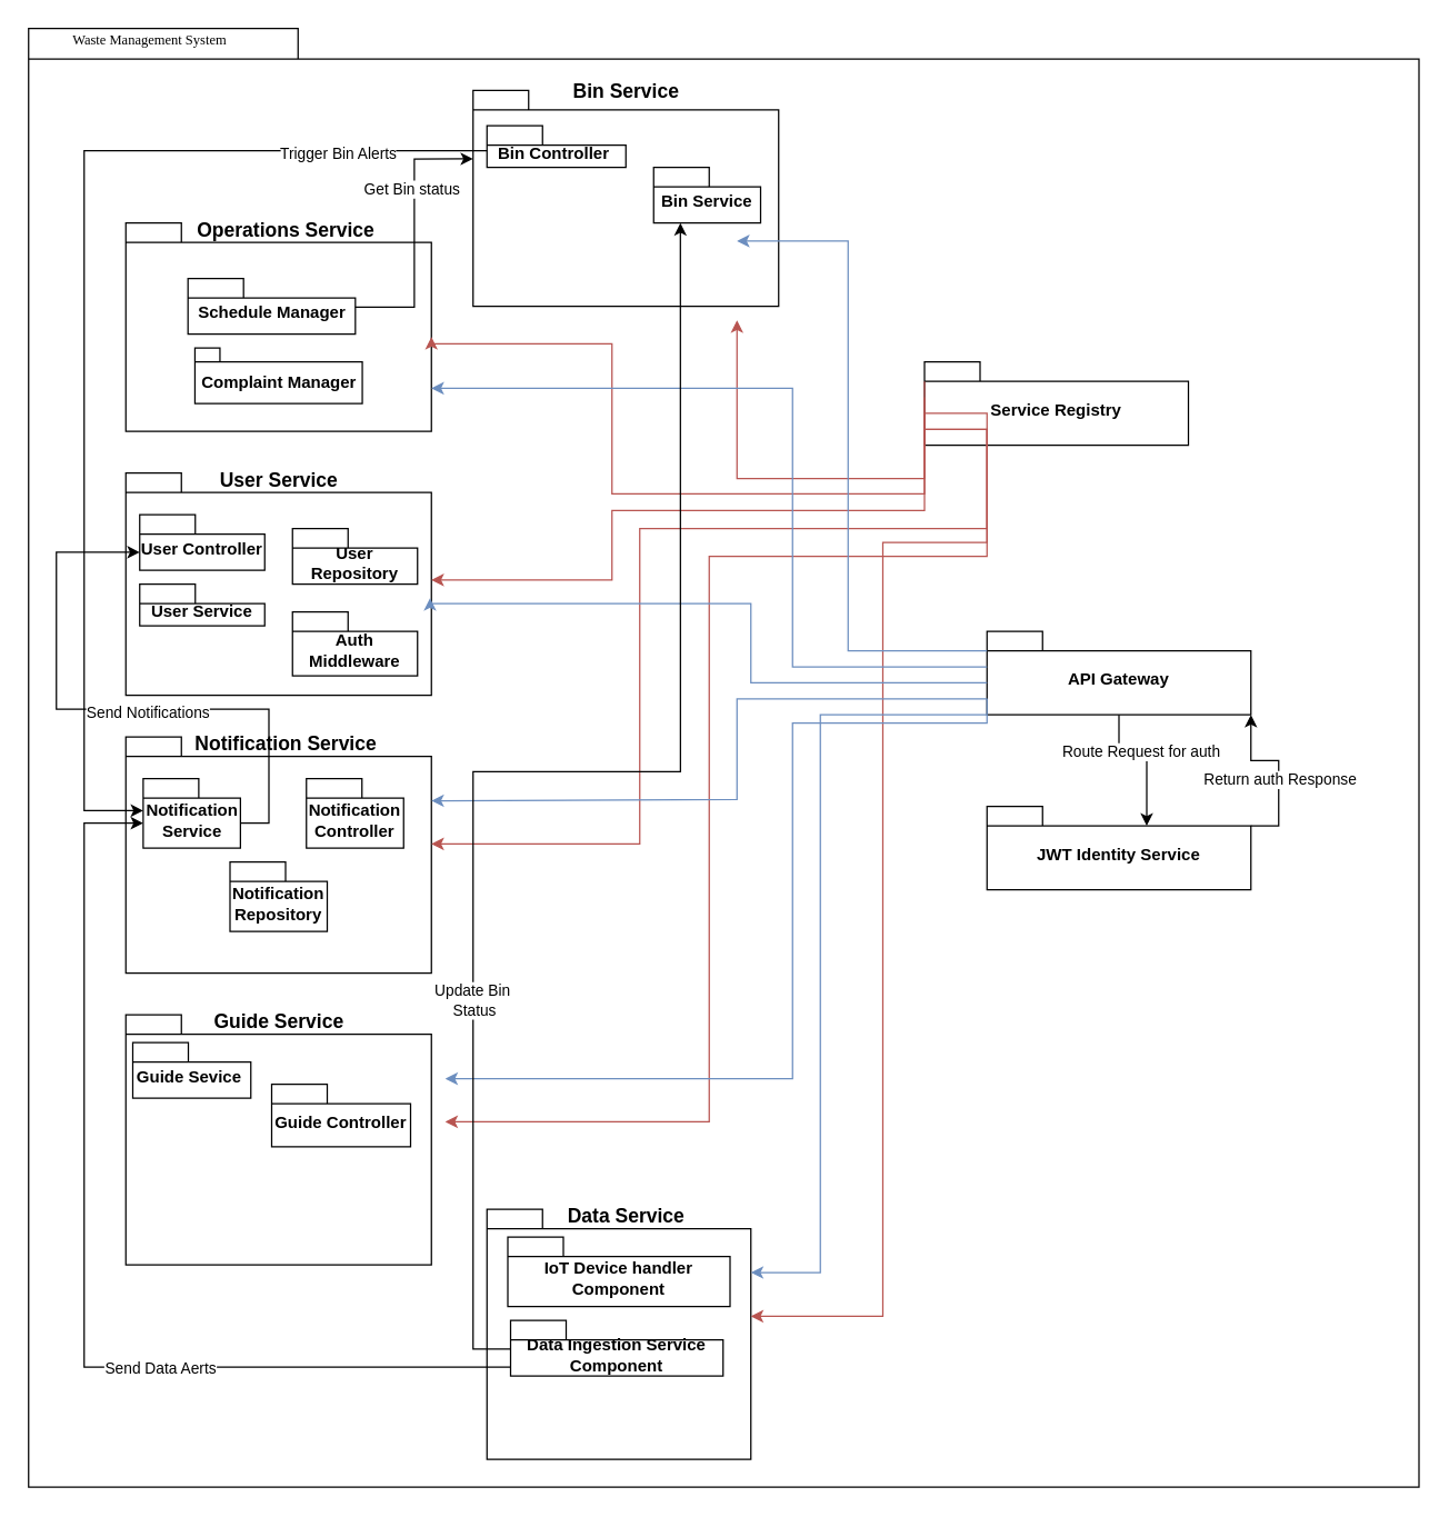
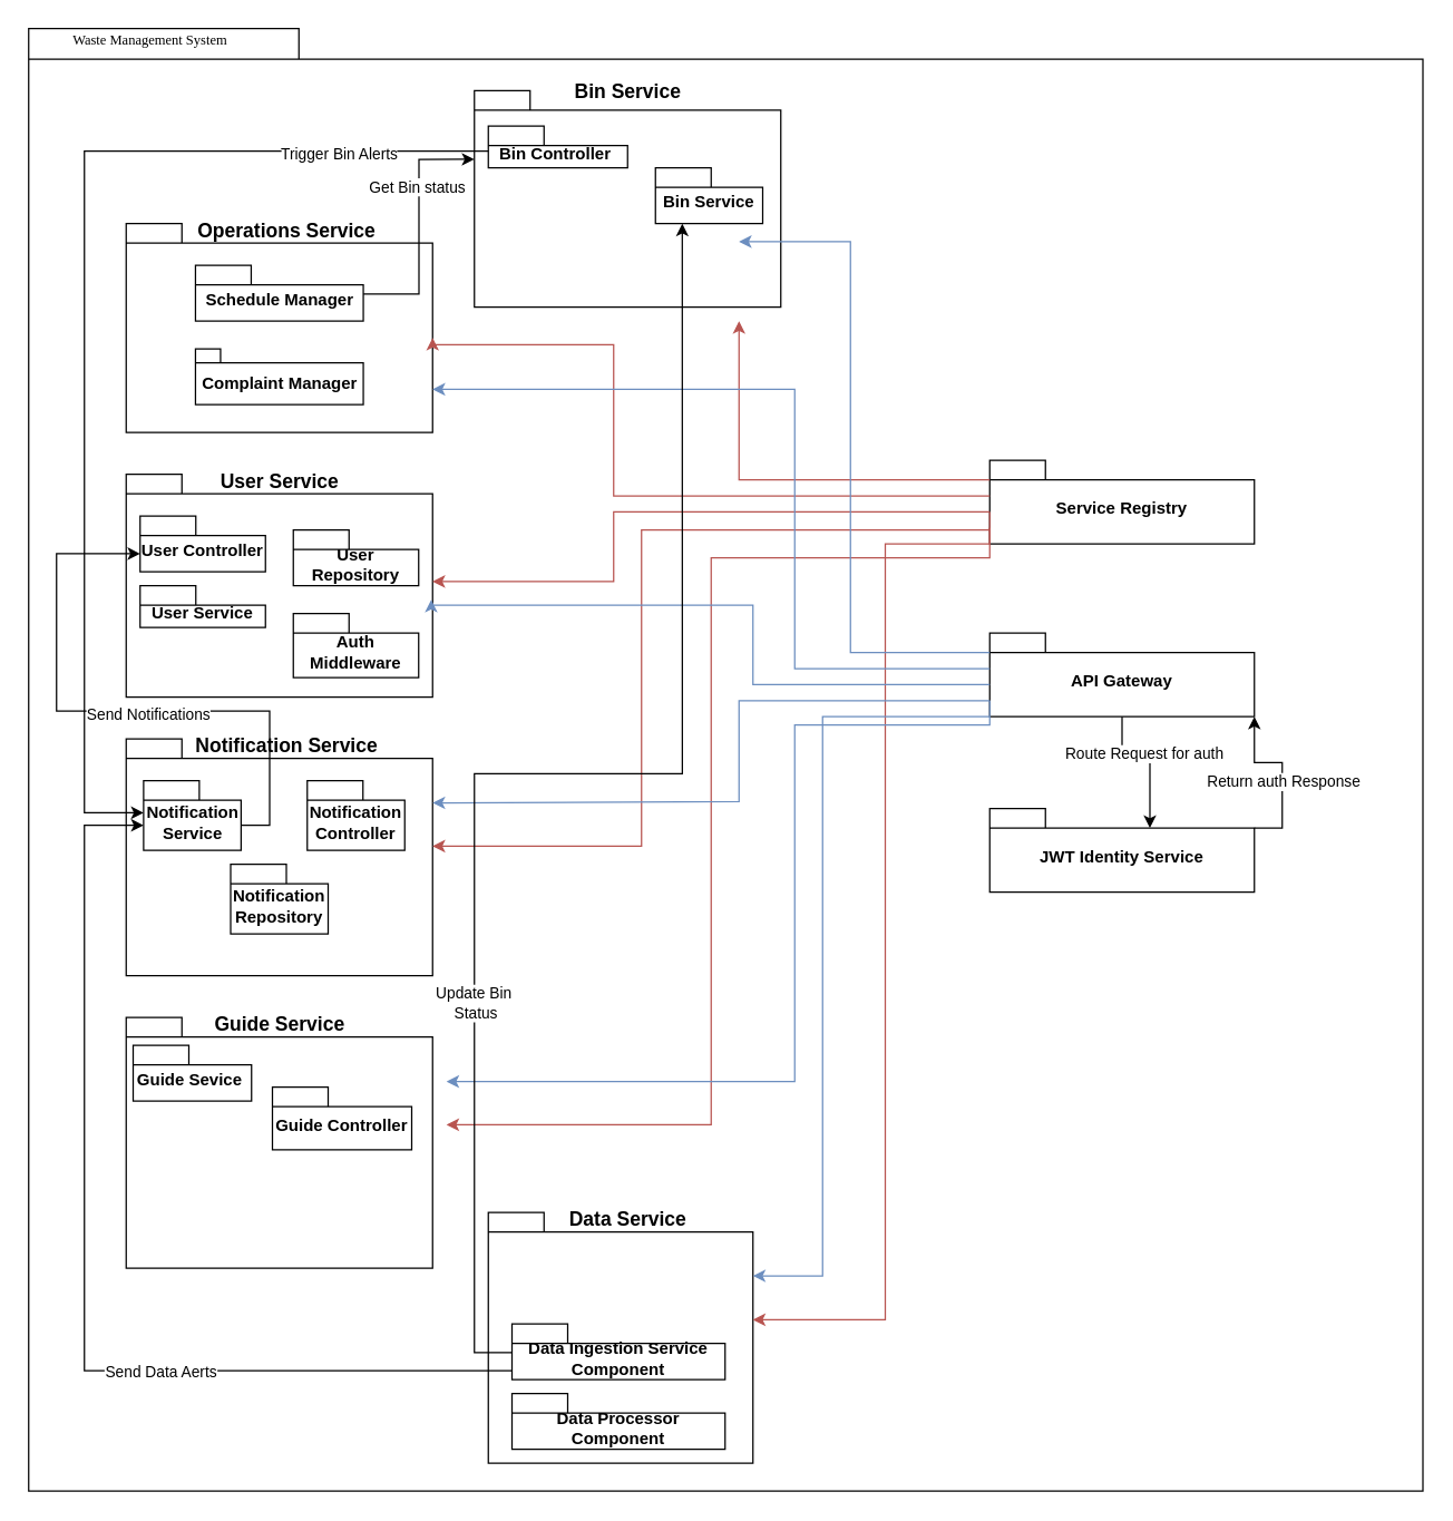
  <mxCell id="0" />
  <mxCell id="1" parent="0" />
  <mxCell id="2" value="" style="shape=folder;fontStyle=1;spacingTop=10;tabWidth=194;tabHeight=22;tabPosition=left;html=1;rounded=0;shadow=0;comic=0;labelBackgroundColor=none;strokeWidth=1;fillColor=none;fontFamily=Verdana;fontSize=10;align=center;" parent="1" vertex="1"><mxGeometry x="20" y="20" width="1001" height="1050" as="geometry" /></mxCell>
  <mxCell id="3" value="Waste Management System" style="text;html=1;align=left;verticalAlign=top;spacingTop=-4;fontSize=10;fontFamily=Verdana" parent="1" vertex="1"><mxGeometry x="50" y="20" width="130" height="20" as="geometry" /></mxCell>
  <mxCell id="4" value="" style="shape=folder;fontStyle=1;spacingTop=10;tabWidth=40;tabHeight=14;tabPosition=left;html=1;whiteSpace=wrap;" vertex="1" parent="1"><mxGeometry x="90" y="160" width="220" height="150" as="geometry" /></mxCell>
  <mxCell id="5" value="" style="shape=folder;fontStyle=1;spacingTop=10;tabWidth=40;tabHeight=14;tabPosition=left;html=1;whiteSpace=wrap;" vertex="1" parent="1"><mxGeometry x="90" y="340" width="220" height="160" as="geometry" /></mxCell>
  <mxCell id="6" value="" style="shape=folder;fontStyle=1;spacingTop=10;tabWidth=40;tabHeight=14;tabPosition=left;html=1;whiteSpace=wrap;" vertex="1" parent="1"><mxGeometry x="350" y="870" width="190" height="180" as="geometry" /></mxCell>
  <mxCell id="7" value="" style="shape=folder;fontStyle=1;spacingTop=10;tabWidth=40;tabHeight=14;tabPosition=left;html=1;whiteSpace=wrap;" vertex="1" parent="1"><mxGeometry x="340" y="64.5" width="220" height="155.5" as="geometry" /></mxCell>
  <mxCell id="8" value="" style="shape=folder;fontStyle=1;spacingTop=10;tabWidth=40;tabHeight=14;tabPosition=left;html=1;whiteSpace=wrap;" vertex="1" parent="1"><mxGeometry x="90" y="530" width="220" height="170" as="geometry" /></mxCell>
  <mxCell id="9" value="" style="shape=folder;fontStyle=1;spacingTop=10;tabWidth=40;tabHeight=14;tabPosition=left;html=1;whiteSpace=wrap;" vertex="1" parent="1"><mxGeometry x="90" y="730" width="220" height="180" as="geometry" /></mxCell>
  <mxCell id="10" value="JWT Identity Service" style="shape=folder;fontStyle=1;spacingTop=10;tabWidth=40;tabHeight=14;tabPosition=left;html=1;whiteSpace=wrap;" vertex="1" parent="1"><mxGeometry x="710" y="580" width="190" height="60" as="geometry" /></mxCell>
- <mxCell id="11" value="Service Registry" style="shape=folder;fontStyle=1;spacingTop=10;tabWidth=40;tabHeight=14;tabPosition=left;html=1;whiteSpace=wrap;" vertex="1" parent="1"><mxGeometry x="665" y="260" width="190" height="60" as="geometry" /></mxCell>
+ <mxCell id="11" value="Service Registry" style="shape=folder;fontStyle=1;spacingTop=10;tabWidth=40;tabHeight=14;tabPosition=left;html=1;whiteSpace=wrap;" vertex="1" parent="1"><mxGeometry x="710" y="330" width="190" height="60" as="geometry" /></mxCell>
  <mxCell id="12" value="API Gateway" style="shape=folder;fontStyle=1;spacingTop=10;tabWidth=40;tabHeight=14;tabPosition=left;html=1;whiteSpace=wrap;" vertex="1" parent="1"><mxGeometry x="710" y="454" width="190" height="60" as="geometry" /></mxCell>
  <mxCell id="13" style="edgeStyle=orthogonalEdgeStyle;rounded=0;orthogonalLoop=1;jettySize=auto;html=1;exitX=0;exitY=0;exitDx=0;exitDy=14;exitPerimeter=0;fillColor=#f8cecc;strokeColor=#b85450;" edge="1" parent="1" source="11"><mxGeometry relative="1" as="geometry"><mxPoint x="530" y="230" as="targetPoint" /><Array as="points"><mxPoint x="530" y="344" /></Array></mxGeometry></mxCell>
  <mxCell id="14" style="edgeStyle=orthogonalEdgeStyle;rounded=0;orthogonalLoop=1;jettySize=auto;html=1;exitX=0;exitY=0;exitDx=0;exitDy=25.5;exitPerimeter=0;entryX=0;entryY=0;entryDx=220;entryDy=82;entryPerimeter=0;fillColor=#f8cecc;strokeColor=#b85450;" edge="1" parent="1" source="11" target="4"><mxGeometry relative="1" as="geometry"><Array as="points"><mxPoint x="440" y="355" /><mxPoint x="440" y="247" /><mxPoint x="310" y="247" /></Array></mxGeometry></mxCell>
  <mxCell id="15" style="edgeStyle=orthogonalEdgeStyle;rounded=0;orthogonalLoop=1;jettySize=auto;html=1;exitX=0;exitY=0;exitDx=0;exitDy=37;exitPerimeter=0;fillColor=#f8cecc;strokeColor=#b85450;" edge="1" parent="1" source="11"><mxGeometry relative="1" as="geometry"><mxPoint x="310" y="417" as="targetPoint" /><Array as="points"><mxPoint x="440" y="367" /><mxPoint x="440" y="417" /></Array></mxGeometry></mxCell>
  <mxCell id="16" style="edgeStyle=orthogonalEdgeStyle;rounded=0;orthogonalLoop=1;jettySize=auto;html=1;exitX=0;exitY=0;exitDx=0;exitDy=37;exitPerimeter=0;fillColor=#f8cecc;strokeColor=#b85450;" edge="1" parent="1" source="11"><mxGeometry relative="1" as="geometry"><mxPoint x="310" y="607" as="targetPoint" /><Array as="points"><mxPoint x="710" y="380" /><mxPoint x="460" y="380" /><mxPoint x="460" y="607" /></Array></mxGeometry></mxCell>
  <mxCell id="17" style="edgeStyle=orthogonalEdgeStyle;rounded=0;orthogonalLoop=1;jettySize=auto;html=1;exitX=0;exitY=0;exitDx=0;exitDy=48.5;exitPerimeter=0;fillColor=#f8cecc;strokeColor=#b85450;" edge="1" parent="1" source="11"><mxGeometry relative="1" as="geometry"><mxPoint x="320" y="807" as="targetPoint" /><Array as="points"><mxPoint x="710" y="400" /><mxPoint x="510" y="400" /><mxPoint x="510" y="807" /></Array></mxGeometry></mxCell>
  <mxCell id="18" style="edgeStyle=orthogonalEdgeStyle;rounded=0;orthogonalLoop=1;jettySize=auto;html=1;exitX=0;exitY=0;exitDx=0;exitDy=48.5;exitPerimeter=0;entryX=0;entryY=0;entryDx=190;entryDy=77;entryPerimeter=0;fillColor=#f8cecc;strokeColor=#b85450;" edge="1" parent="1" source="11" target="6"><mxGeometry relative="1" as="geometry"><Array as="points"><mxPoint x="710" y="390" /><mxPoint x="635" y="390" /><mxPoint x="635" y="947" /></Array></mxGeometry></mxCell>
  <mxCell id="19" style="edgeStyle=orthogonalEdgeStyle;rounded=0;orthogonalLoop=1;jettySize=auto;html=1;exitX=0;exitY=0;exitDx=0;exitDy=14;exitPerimeter=0;entryX=0;entryY=0;entryDx=190;entryDy=108.5;entryPerimeter=0;fillColor=#dae8fc;strokeColor=#6c8ebf;" edge="1" parent="1" source="12" target="7"><mxGeometry relative="1" as="geometry"><Array as="points"><mxPoint x="610" y="468" /><mxPoint x="610" y="173" /></Array></mxGeometry></mxCell>
  <mxCell id="20" style="edgeStyle=orthogonalEdgeStyle;rounded=0;orthogonalLoop=1;jettySize=auto;html=1;exitX=0;exitY=0;exitDx=0;exitDy=25.5;exitPerimeter=0;fillColor=#dae8fc;strokeColor=#6c8ebf;" edge="1" parent="1" source="12"><mxGeometry relative="1" as="geometry"><mxPoint x="310" y="279" as="targetPoint" /><Array as="points"><mxPoint x="570" y="479" /><mxPoint x="570" y="279" /></Array></mxGeometry></mxCell>
  <mxCell id="21" style="edgeStyle=orthogonalEdgeStyle;rounded=0;orthogonalLoop=1;jettySize=auto;html=1;exitX=0;exitY=0;exitDx=0;exitDy=37;exitPerimeter=0;fillColor=#dae8fc;strokeColor=#6c8ebf;" edge="1" parent="1" source="12"><mxGeometry relative="1" as="geometry"><mxPoint x="309" y="430" as="targetPoint" /><Array as="points"><mxPoint x="540" y="491" /><mxPoint x="540" y="434" /></Array></mxGeometry></mxCell>
  <mxCell id="22" style="edgeStyle=orthogonalEdgeStyle;rounded=0;orthogonalLoop=1;jettySize=auto;html=1;exitX=0;exitY=0;exitDx=0;exitDy=48.5;exitPerimeter=0;fillColor=#dae8fc;strokeColor=#6c8ebf;" edge="1" parent="1" source="12"><mxGeometry relative="1" as="geometry"><mxPoint x="310" y="576" as="targetPoint" /><Array as="points"><mxPoint x="530" y="503" /><mxPoint x="530" y="575" /></Array></mxGeometry></mxCell>
  <mxCell id="23" style="edgeStyle=orthogonalEdgeStyle;rounded=0;orthogonalLoop=1;jettySize=auto;html=1;exitX=0;exitY=0;exitDx=0;exitDy=48.5;exitPerimeter=0;fillColor=#dae8fc;strokeColor=#6c8ebf;" edge="1" parent="1" source="12"><mxGeometry relative="1" as="geometry"><mxPoint x="320" y="776" as="targetPoint" /><Array as="points"><mxPoint x="710" y="520" /><mxPoint x="570" y="520" /><mxPoint x="570" y="776" /></Array></mxGeometry></mxCell>
  <mxCell id="24" style="edgeStyle=orthogonalEdgeStyle;rounded=0;orthogonalLoop=1;jettySize=auto;html=1;exitX=0;exitY=0;exitDx=0;exitDy=60;exitPerimeter=0;entryX=0;entryY=0;entryDx=190;entryDy=45.5;entryPerimeter=0;fillColor=#dae8fc;strokeColor=#6c8ebf;" edge="1" parent="1" source="12" target="6"><mxGeometry relative="1" as="geometry"><Array as="points"><mxPoint x="590" y="514" /><mxPoint x="590" y="915" /></Array></mxGeometry></mxCell>
  <mxCell id="25" style="edgeStyle=orthogonalEdgeStyle;rounded=0;orthogonalLoop=1;jettySize=auto;html=1;exitX=0.5;exitY=1;exitDx=0;exitDy=0;exitPerimeter=0;entryX=0;entryY=0;entryDx=115;entryDy=14;entryPerimeter=0;" edge="1" parent="1" source="12" target="10"><mxGeometry relative="1" as="geometry" /></mxCell>
  <mxCell id="26" value="Route Request for auth" style="edgeLabel;html=1;align=center;verticalAlign=middle;resizable=0;points=[];" vertex="1" connectable="0" parent="25"><mxGeometry x="0.26" y="-5" relative="1" as="geometry"><mxPoint y="-17" as="offset" /></mxGeometry></mxCell>
  <mxCell id="27" style="edgeStyle=orthogonalEdgeStyle;rounded=0;orthogonalLoop=1;jettySize=auto;html=1;exitX=0;exitY=0;exitDx=190;exitDy=14;exitPerimeter=0;entryX=0;entryY=0;entryDx=190;entryDy=60;entryPerimeter=0;" edge="1" parent="1" source="10" target="12"><mxGeometry relative="1" as="geometry" /></mxCell>
  <mxCell id="28" value="Return auth Response" style="edgeLabel;html=1;align=center;verticalAlign=middle;resizable=0;points=[];" vertex="1" connectable="0" parent="27"><mxGeometry x="-0.1" relative="1" as="geometry"><mxPoint as="offset" /></mxGeometry></mxCell>
  <mxCell id="29" value="Bin Controller&amp;nbsp;" style="shape=folder;fontStyle=1;spacingTop=10;tabWidth=40;tabHeight=14;tabPosition=left;html=1;whiteSpace=wrap;" vertex="1" parent="1"><mxGeometry x="350" y="90" width="100" height="30" as="geometry" /></mxCell>
  <mxCell id="30" value="Bin Service" style="shape=folder;fontStyle=1;spacingTop=10;tabWidth=40;tabHeight=14;tabPosition=left;html=1;whiteSpace=wrap;" vertex="1" parent="1"><mxGeometry x="470" y="120" width="77" height="40" as="geometry" /></mxCell>
  <mxCell id="31" value="User Controller" style="shape=folder;fontStyle=1;spacingTop=10;tabWidth=40;tabHeight=14;tabPosition=left;html=1;whiteSpace=wrap;" vertex="1" parent="1"><mxGeometry x="100" y="370" width="90" height="40" as="geometry" /></mxCell>
  <mxCell id="32" value="User Repository" style="shape=folder;fontStyle=1;spacingTop=10;tabWidth=40;tabHeight=14;tabPosition=left;html=1;whiteSpace=wrap;" vertex="1" parent="1"><mxGeometry x="210" y="380" width="90" height="40" as="geometry" /></mxCell>
  <mxCell id="33" value="User Service" style="shape=folder;fontStyle=1;spacingTop=10;tabWidth=40;tabHeight=14;tabPosition=left;html=1;whiteSpace=wrap;" vertex="1" parent="1"><mxGeometry x="100" y="420" width="90" height="30" as="geometry" /></mxCell>
  <mxCell id="34" value="Auth Middleware" style="shape=folder;fontStyle=1;spacingTop=10;tabWidth=40;tabHeight=14;tabPosition=left;html=1;whiteSpace=wrap;" vertex="1" parent="1"><mxGeometry x="210" y="440" width="90" height="46" as="geometry" /></mxCell>
- <mxCell id="35" value="IoT Device handler Component" style="shape=folder;fontStyle=1;spacingTop=10;tabWidth=40;tabHeight=14;tabPosition=left;html=1;whiteSpace=wrap;" vertex="1" parent="1"><mxGeometry x="365" y="890" width="160" height="50" as="geometry" /></mxCell>
  <mxCell id="36" value="Data Ingestion Service Component" style="shape=folder;fontStyle=1;spacingTop=10;tabWidth=40;tabHeight=14;tabPosition=left;html=1;whiteSpace=wrap;" vertex="1" parent="1"><mxGeometry x="367" y="950" width="153" height="40" as="geometry" /></mxCell>
+ <mxCell id="37" value="Data Processor Component" style="shape=folder;fontStyle=1;spacingTop=10;tabWidth=40;tabHeight=14;tabPosition=left;html=1;whiteSpace=wrap;" vertex="1" parent="1"><mxGeometry x="367" y="1000" width="153" height="40" as="geometry" /></mxCell>
  <mxCell id="38" value="Guide Sevice&amp;nbsp;" style="shape=folder;fontStyle=1;spacingTop=10;tabWidth=40;tabHeight=14;tabPosition=left;html=1;whiteSpace=wrap;" vertex="1" parent="1"><mxGeometry x="95" y="750" width="85" height="40" as="geometry" /></mxCell>
  <mxCell id="39" value="Guide Controller" style="shape=folder;fontStyle=1;spacingTop=10;tabWidth=40;tabHeight=14;tabPosition=left;html=1;whiteSpace=wrap;" vertex="1" parent="1"><mxGeometry x="195" y="780" width="100" height="45" as="geometry" /></mxCell>
  <mxCell id="40" value="Notification Service" style="shape=folder;fontStyle=1;spacingTop=10;tabWidth=40;tabHeight=14;tabPosition=left;html=1;whiteSpace=wrap;" vertex="1" parent="1"><mxGeometry x="102.5" y="560" width="70" height="50" as="geometry" /></mxCell>
  <mxCell id="41" value="Notification Repository" style="shape=folder;fontStyle=1;spacingTop=10;tabWidth=40;tabHeight=14;tabPosition=left;html=1;whiteSpace=wrap;" vertex="1" parent="1"><mxGeometry x="165" y="620" width="70" height="50" as="geometry" /></mxCell>
  <mxCell id="42" value="Notification Controller" style="shape=folder;fontStyle=1;spacingTop=10;tabWidth=40;tabHeight=14;tabPosition=left;html=1;whiteSpace=wrap;" vertex="1" parent="1"><mxGeometry x="220" y="560" width="70" height="50" as="geometry" /></mxCell>
- <mxCell id="43" value="Schedule Manager" style="shape=folder;fontStyle=1;spacingTop=10;tabWidth=40;tabHeight=14;tabPosition=left;html=1;whiteSpace=wrap;" vertex="1" parent="1"><mxGeometry x="134.75" y="200" width="120.5" height="40" as="geometry" /></mxCell>
+ <mxCell id="43" value="Schedule Manager" style="shape=folder;fontStyle=1;spacingTop=10;tabWidth=40;tabHeight=14;tabPosition=left;html=1;whiteSpace=wrap;" vertex="1" parent="1"><mxGeometry x="139.75" y="190" width="120.5" height="40" as="geometry" /></mxCell>
  <mxCell id="44" value="Complaint Manager" style="shape=folder;fontStyle=1;spacingTop=10;tabWidth=18;tabHeight=10;tabPosition=left;html=1;whiteSpace=wrap;" vertex="1" parent="1"><mxGeometry x="139.75" y="250" width="120.5" height="40" as="geometry" /></mxCell>
  <mxCell id="45" value="&lt;b&gt;&lt;font style=&quot;font-size: 14px;&quot;&gt;Notification Service&lt;/font&gt;&lt;/b&gt;" style="text;html=1;align=center;verticalAlign=middle;resizable=0;points=[];autosize=1;strokeColor=none;fillColor=none;" vertex="1" parent="1"><mxGeometry x="129.75" y="520" width="150" height="30" as="geometry" /></mxCell>
  <mxCell id="46" value="&lt;b&gt;&lt;font style=&quot;font-size: 14px;&quot;&gt;Bin Service&lt;/font&gt;&lt;/b&gt;" style="text;html=1;align=center;verticalAlign=middle;resizable=0;points=[];autosize=1;strokeColor=none;fillColor=none;" vertex="1" parent="1"><mxGeometry x="400" y="50" width="100" height="30" as="geometry" /></mxCell>
  <mxCell id="47" value="&lt;b&gt;&lt;font style=&quot;font-size: 14px;&quot;&gt;Operations Service&lt;/font&gt;&lt;/b&gt;" style="text;html=1;align=center;verticalAlign=middle;resizable=0;points=[];autosize=1;strokeColor=none;fillColor=none;" vertex="1" parent="1"><mxGeometry x="129.75" y="150" width="150" height="30" as="geometry" /></mxCell>
  <mxCell id="48" value="&lt;b&gt;&lt;font style=&quot;font-size: 14px;&quot;&gt;Guide Service&lt;/font&gt;&lt;/b&gt;" style="text;html=1;align=center;verticalAlign=middle;resizable=0;points=[];autosize=1;strokeColor=none;fillColor=none;" vertex="1" parent="1"><mxGeometry x="139.75" y="720" width="120" height="30" as="geometry" /></mxCell>
  <mxCell id="49" value="&lt;b&gt;&lt;font style=&quot;font-size: 14px;&quot;&gt;User Service&lt;/font&gt;&lt;/b&gt;" style="text;html=1;align=center;verticalAlign=middle;resizable=0;points=[];autosize=1;strokeColor=none;fillColor=none;" vertex="1" parent="1"><mxGeometry x="144.75" y="330" width="110" height="30" as="geometry" /></mxCell>
  <mxCell id="50" style="edgeStyle=orthogonalEdgeStyle;rounded=0;orthogonalLoop=1;jettySize=auto;html=1;exitX=0;exitY=0;exitDx=0;exitDy=20.5;exitPerimeter=0;entryX=0.25;entryY=1;entryDx=0;entryDy=0;entryPerimeter=0;" edge="1" parent="1" source="36" target="30"><mxGeometry relative="1" as="geometry"><Array as="points"><mxPoint x="340" y="971" /><mxPoint x="340" y="555" /><mxPoint x="489" y="555" /></Array></mxGeometry></mxCell>
  <mxCell id="51" value="Update Bin&amp;nbsp;&lt;div&gt;Status&lt;/div&gt;" style="edgeLabel;html=1;align=center;verticalAlign=middle;resizable=0;points=[];" vertex="1" connectable="0" parent="50"><mxGeometry x="-0.687" y="-1" relative="1" as="geometry"><mxPoint x="-1" y="-124" as="offset" /></mxGeometry></mxCell>
  <mxCell id="52" style="edgeStyle=orthogonalEdgeStyle;rounded=0;orthogonalLoop=1;jettySize=auto;html=1;exitX=0;exitY=0;exitDx=0;exitDy=33.5;exitPerimeter=0;entryX=0;entryY=0;entryDx=0;entryDy=32;entryPerimeter=0;" edge="1" parent="1" source="36" target="40"><mxGeometry relative="1" as="geometry"><Array as="points"><mxPoint x="60" y="983" /><mxPoint x="60" y="592" /></Array></mxGeometry></mxCell>
  <mxCell id="53" value="Send Data Aerts" style="edgeLabel;html=1;align=center;verticalAlign=middle;resizable=0;points=[];" vertex="1" connectable="0" parent="52"><mxGeometry x="-0.316" y="1" relative="1" as="geometry"><mxPoint as="offset" /></mxGeometry></mxCell>
  <mxCell id="54" style="edgeStyle=orthogonalEdgeStyle;rounded=0;orthogonalLoop=1;jettySize=auto;html=1;exitX=0;exitY=0;exitDx=0;exitDy=18;exitPerimeter=0;entryX=0;entryY=0;entryDx=0;entryDy=23;entryPerimeter=0;" edge="1" parent="1" source="29" target="40"><mxGeometry relative="1" as="geometry"><Array as="points"><mxPoint x="60" y="108" /><mxPoint x="60" y="583" /></Array></mxGeometry></mxCell>
  <mxCell id="55" value="Trigger Bin Alerts" style="edgeLabel;html=1;align=center;verticalAlign=middle;resizable=0;points=[];" vertex="1" connectable="0" parent="54"><mxGeometry x="-0.731" y="1" relative="1" as="geometry"><mxPoint x="1" as="offset" /></mxGeometry></mxCell>
  <mxCell id="56" style="edgeStyle=orthogonalEdgeStyle;rounded=0;orthogonalLoop=1;jettySize=auto;html=1;exitX=0;exitY=0;exitDx=120.5;exitDy=20.5;exitPerimeter=0;entryX=0;entryY=0;entryDx=0;entryDy=49.375;entryPerimeter=0;" edge="1" parent="1" source="43" target="7"><mxGeometry relative="1" as="geometry" /></mxCell>
  <mxCell id="57" value="Get Bin status" style="edgeLabel;html=1;align=center;verticalAlign=middle;resizable=0;points=[];" vertex="1" connectable="0" parent="56"><mxGeometry x="0.324" y="2" relative="1" as="geometry"><mxPoint as="offset" /></mxGeometry></mxCell>
  <mxCell id="58" style="edgeStyle=orthogonalEdgeStyle;rounded=0;orthogonalLoop=1;jettySize=auto;html=1;exitX=0;exitY=0;exitDx=70;exitDy=32;exitPerimeter=0;entryX=0;entryY=0;entryDx=0;entryDy=27;entryPerimeter=0;" edge="1" parent="1" source="40" target="31"><mxGeometry relative="1" as="geometry"><Array as="points"><mxPoint x="193" y="592" /><mxPoint x="193" y="510" /><mxPoint x="40" y="510" /><mxPoint x="40" y="397" /></Array></mxGeometry></mxCell>
  <mxCell id="59" value="Send Notifications" style="edgeLabel;html=1;align=center;verticalAlign=middle;resizable=0;points=[];" vertex="1" connectable="0" parent="58"><mxGeometry x="-0.115" y="2" relative="1" as="geometry"><mxPoint as="offset" /></mxGeometry></mxCell>
  <mxCell id="60" value="&lt;b&gt;&lt;font style=&quot;font-size: 14px;&quot;&gt;Data Service&lt;/font&gt;&lt;/b&gt;" style="text;html=1;align=center;verticalAlign=middle;resizable=0;points=[];autosize=1;strokeColor=none;fillColor=none;" vertex="1" parent="1"><mxGeometry x="395" y="860" width="110" height="30" as="geometry" /></mxCell>
